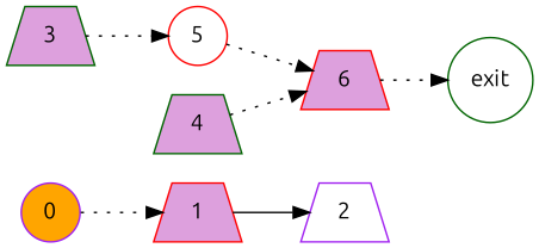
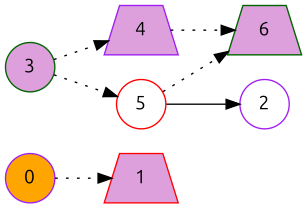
  digraph {
    fontname=Ubuntu
    rankdir=LR
    node [color=red fillcolor=plum fontname=Ubuntu shape=circle style=filled]
    edge [fontname=Ubuntu style=dotted]
    0 [color=purple fillcolor=orange]
    1 [shape=trapezium]
-   2 [color=purple fillcolor=white shape=trapezium]
-   3 [color=darkgreen shape=trapezium]
-   4 [color=darkgreen shape=trapezium]
+   2 [color=purple fillcolor=white]
+   3 [color=darkgreen]
+   4 [color=purple shape=trapezium]
    5 [fillcolor=white]
-   6 [shape=trapezium]
-   exit [color=darkgreen fillcolor=white]
+   6 [color=darkgreen shape=trapezium]
    0 -> 1
-   1 -> 2 [style=solid]
+   5 -> 2 [style=solid]
+   3 -> 4
    3 -> 5
    4 -> 6
    5 -> 6
-   6 -> exit
  }
